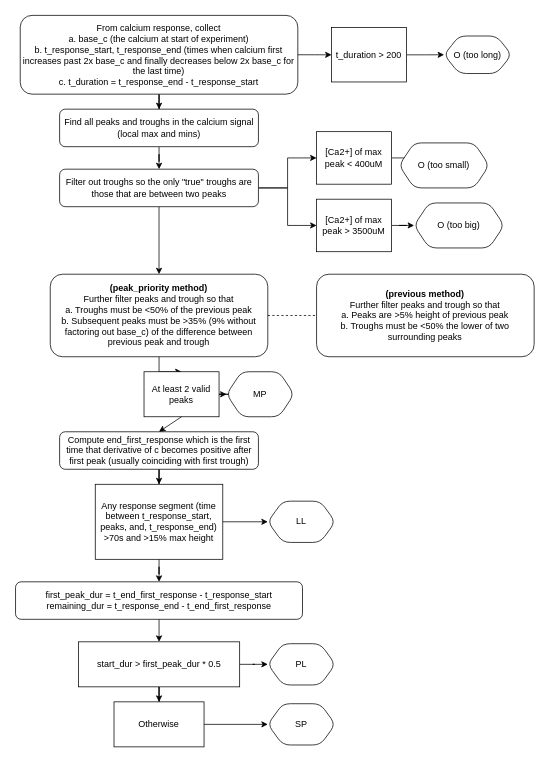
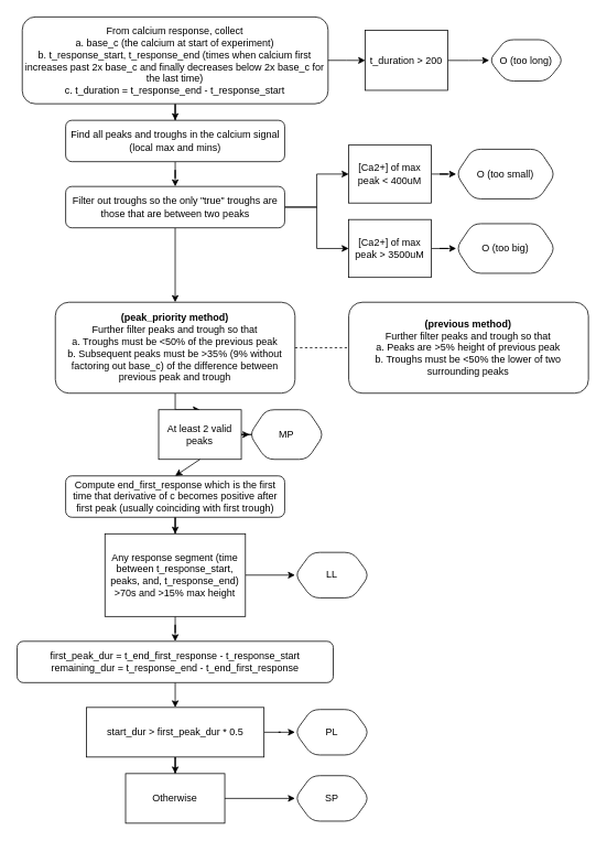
  <mxCell id="0" />
  <mxCell id="1" parent="0" />
  <mxCell id="2" style="edgeStyle=orthogonalEdgeStyle;rounded=0;orthogonalLoop=1;jettySize=auto;html=1;" edge="1" parent="1" source="3" target="5"><mxGeometry relative="1" as="geometry" /></mxCell>
  <mxCell id="3" value="From calcium response, collect&lt;br&gt;a. base_c (the calcium at start of experiment)&lt;br&gt;b. t_response_start, t_response_end (times when calcium first increases past 2x base_c and finally decreases below 2x base_c for the last time)&lt;br&gt;c. t_duration = t_response_end - t_response_start" style="rounded=1;whiteSpace=wrap;html=1;fontSize=12;glass=0;strokeWidth=1;shadow=0;" parent="1" vertex="1"><mxGeometry x="26.25" y="20" width="370" height="105" as="geometry" /></mxCell>
  <mxCell id="4" value="" style="edgeStyle=orthogonalEdgeStyle;rounded=0;orthogonalLoop=1;jettySize=auto;html=1;" edge="1" parent="1" source="5" target="10"><mxGeometry relative="1" as="geometry" /></mxCell>
  <mxCell id="5" value="Find all peaks and troughs in the calcium signal (local max and mins)" style="rounded=1;whiteSpace=wrap;html=1;fontSize=12;glass=0;strokeWidth=1;shadow=0;" vertex="1" parent="1"><mxGeometry x="78.75" y="145" width="265" height="50" as="geometry" /></mxCell>
  <mxCell id="6" value="" style="edgeStyle=orthogonalEdgeStyle;rounded=0;orthogonalLoop=1;jettySize=auto;html=1;exitX=1;exitY=0.5;exitDx=0;exitDy=0;" edge="1" parent="1" source="3" target="12"><mxGeometry relative="1" as="geometry" /></mxCell>
  <mxCell id="7" value="" style="edgeStyle=orthogonalEdgeStyle;rounded=0;orthogonalLoop=1;jettySize=auto;html=1;" edge="1" parent="1" source="10" target="15"><mxGeometry relative="1" as="geometry" /></mxCell>
  <mxCell id="8" style="edgeStyle=orthogonalEdgeStyle;rounded=0;orthogonalLoop=1;jettySize=auto;html=1;exitX=1;exitY=0.5;exitDx=0;exitDy=0;" edge="1" parent="1" source="10" target="18"><mxGeometry relative="1" as="geometry" /></mxCell>
  <mxCell id="9" style="edgeStyle=orthogonalEdgeStyle;rounded=0;orthogonalLoop=1;jettySize=auto;html=1;entryX=0.5;entryY=0;entryDx=0;entryDy=0;" edge="1" parent="1" source="10" target="21"><mxGeometry relative="1" as="geometry" /></mxCell>
  <mxCell id="10" value="Filter out troughs so the only &quot;true&quot; troughs are those that are between two peaks" style="rounded=1;whiteSpace=wrap;html=1;fontSize=12;glass=0;strokeWidth=1;shadow=0;" vertex="1" parent="1"><mxGeometry x="78.75" y="225" width="265" height="50" as="geometry" /></mxCell>
  <mxCell id="11" value="" style="edgeStyle=orthogonalEdgeStyle;rounded=0;orthogonalLoop=1;jettySize=auto;html=1;" edge="1" parent="1" source="12" target="13"><mxGeometry relative="1" as="geometry" /></mxCell>
  <mxCell id="12" value="t_duration &amp;gt; 200" style="square;whiteSpace=wrap;html=1;rounded=0;glass=0;strokeWidth=1;shadow=0;" vertex="1" parent="1"><mxGeometry x="441.25" y="36.25" width="100" height="72.5" as="geometry" /></mxCell>
  <mxCell id="13" value="O (too long)" style="shape=hexagon;perimeter=hexagonPerimeter2;whiteSpace=wrap;html=1;fixedSize=1;rounded=1;glass=0;strokeWidth=1;shadow=0;" vertex="1" parent="1"><mxGeometry x="591.25" y="47.5" width="90" height="50" as="geometry" /></mxCell>
  <mxCell id="14" value="" style="edgeStyle=orthogonalEdgeStyle;rounded=0;orthogonalLoop=1;jettySize=auto;html=1;" edge="1" parent="1" source="15" target="16"><mxGeometry relative="1" as="geometry" /></mxCell>
  <mxCell id="15" value="[Ca2+] of max peak &amp;lt; 400uM" style="square;whiteSpace=wrap;html=1;rounded=0;glass=0;strokeWidth=1;shadow=0;" vertex="1" parent="1"><mxGeometry x="421.25" y="175" width="100" height="70" as="geometry" /></mxCell>
- <mxCell id="16" value="O (too small)" style="shape=hexagon;perimeter=hexagonPerimeter2;whiteSpace=wrap;html=1;fixedSize=1;rounded=1;glass=0;strokeWidth=1;shadow=0;" vertex="1" parent="1"><mxGeometry x="531.25" y="190" width="120" height="60" as="geometry" /></mxCell>
+ <mxCell id="16" value="O (too small)" style="shape=hexagon;perimeter=hexagonPerimeter2;whiteSpace=wrap;html=1;fixedSize=1;rounded=1;glass=0;strokeWidth=1;shadow=0;" vertex="1" parent="1"><mxGeometry x="551.25" y="180" width="120" height="60" as="geometry" /></mxCell>
  <mxCell id="17" value="" style="edgeStyle=orthogonalEdgeStyle;rounded=0;orthogonalLoop=1;jettySize=auto;html=1;" edge="1" parent="1" source="18" target="19"><mxGeometry relative="1" as="geometry" /></mxCell>
  <mxCell id="18" value="[Ca2+] of max peak &amp;gt; 3500uM" style="square;whiteSpace=wrap;html=1;rounded=0;glass=0;strokeWidth=1;shadow=0;" vertex="1" parent="1"><mxGeometry x="421.25" y="265" width="100" height="70" as="geometry" /></mxCell>
  <mxCell id="19" value="O (too big)" style="shape=hexagon;perimeter=hexagonPerimeter2;whiteSpace=wrap;html=1;fixedSize=1;rounded=1;glass=0;strokeWidth=1;shadow=0;" vertex="1" parent="1"><mxGeometry x="551.25" y="270" width="120" height="60" as="geometry" /></mxCell>
  <mxCell id="20" value="" style="edgeStyle=orthogonalEdgeStyle;rounded=0;orthogonalLoop=1;jettySize=auto;html=1;" edge="1" parent="1" source="21" target="27"><mxGeometry relative="1" as="geometry" /></mxCell>
  <mxCell id="21" value="&lt;b&gt;(peak_priority method)&lt;/b&gt;&lt;br&gt;Further filter peaks and trough so that&lt;br&gt;a. Troughs must be &amp;lt;50% of the previous peak&lt;br&gt;b. Subsequent peaks must be &amp;gt;35% (9% without factoring out base_c) of the difference between previous peak and trough" style="rounded=1;whiteSpace=wrap;html=1;fontSize=12;glass=0;strokeWidth=1;shadow=0;" vertex="1" parent="1"><mxGeometry x="66.25" y="365" width="290" height="110" as="geometry" /></mxCell>
  <mxCell id="22" value="&lt;b&gt;(previous method)&lt;/b&gt;&lt;br&gt;Further filter peaks and trough so that&lt;br&gt;a. Peaks are &amp;gt;5% height of previous peak&lt;br&gt;b. Troughs must be &amp;lt;50% the lower of two surrounding peaks" style="rounded=1;whiteSpace=wrap;html=1;fontSize=12;glass=0;strokeWidth=1;shadow=0;" vertex="1" parent="1"><mxGeometry x="421.25" y="365" width="290" height="110" as="geometry" /></mxCell>
  <mxCell id="23" value="" style="endArrow=none;dashed=1;html=1;rounded=0;exitX=1;exitY=0.5;exitDx=0;exitDy=0;entryX=0;entryY=0.5;entryDx=0;entryDy=0;" edge="1" parent="1" source="21" target="22"><mxGeometry width="50" height="50" relative="1" as="geometry"><mxPoint x="381.25" y="425" as="sourcePoint" /><mxPoint x="431.25" y="375" as="targetPoint" /></mxGeometry></mxCell>
  <mxCell id="24" value="" style="edgeStyle=orthogonalEdgeStyle;rounded=0;orthogonalLoop=1;jettySize=auto;html=1;" edge="1" parent="1" source="25" target="32"><mxGeometry relative="1" as="geometry" /></mxCell>
  <mxCell id="25" value="Compute end_first_response which is the first time that derivative of c becomes positive after first peak (usually coinciding with first trough)" style="rounded=1;whiteSpace=wrap;html=1;fontSize=12;glass=0;strokeWidth=1;shadow=0;" vertex="1" parent="1"><mxGeometry x="78.75" y="575" width="265" height="50" as="geometry" /></mxCell>
  <mxCell id="26" value="" style="edgeStyle=orthogonalEdgeStyle;rounded=0;orthogonalLoop=1;jettySize=auto;html=1;" edge="1" parent="1" source="27" target="28"><mxGeometry relative="1" as="geometry" /></mxCell>
  <mxCell id="27" value="At least 2 valid peaks" style="square;whiteSpace=wrap;html=1;rounded=0;glass=0;strokeWidth=1;shadow=0;" vertex="1" parent="1"><mxGeometry x="191.25" y="495" width="100" height="60" as="geometry" /></mxCell>
  <mxCell id="28" value="MP" style="shape=hexagon;perimeter=hexagonPerimeter2;whiteSpace=wrap;html=1;fixedSize=1;rounded=1;glass=0;strokeWidth=1;shadow=0;" vertex="1" parent="1"><mxGeometry x="301.25" y="495" width="90" height="60" as="geometry" /></mxCell>
  <mxCell id="29" value="" style="endArrow=classic;html=1;rounded=0;exitX=0.5;exitY=1;exitDx=0;exitDy=0;entryX=0.5;entryY=0;entryDx=0;entryDy=0;" edge="1" parent="1" source="27" target="25"><mxGeometry width="50" height="50" relative="1" as="geometry"><mxPoint x="381.25" y="505" as="sourcePoint" /><mxPoint x="431.25" y="455" as="targetPoint" /></mxGeometry></mxCell>
  <mxCell id="30" value="" style="edgeStyle=orthogonalEdgeStyle;rounded=0;orthogonalLoop=1;jettySize=auto;html=1;" edge="1" parent="1" source="32" target="33"><mxGeometry relative="1" as="geometry" /></mxCell>
  <mxCell id="31" value="" style="edgeStyle=orthogonalEdgeStyle;rounded=0;orthogonalLoop=1;jettySize=auto;html=1;entryX=0.5;entryY=0;entryDx=0;entryDy=0;" edge="1" parent="1" source="32" target="35"><mxGeometry relative="1" as="geometry"><mxPoint x="211.25" y="775" as="targetPoint" /></mxGeometry></mxCell>
  <mxCell id="32" value="Any response segment (time between t_response_start, peaks, and, t_response_end) &amp;gt;70s and &amp;gt;15% max height" style="square;whiteSpace=wrap;html=1;rounded=0;glass=0;strokeWidth=1;shadow=0;" vertex="1" parent="1"><mxGeometry x="126.25" y="645" width="170" height="100" as="geometry" /></mxCell>
  <mxCell id="33" value="LL" style="shape=hexagon;perimeter=hexagonPerimeter2;whiteSpace=wrap;html=1;fixedSize=1;rounded=1;glass=0;strokeWidth=1;shadow=0;" vertex="1" parent="1"><mxGeometry x="356.25" y="667.5" width="90" height="55" as="geometry" /></mxCell>
  <mxCell id="34" style="edgeStyle=orthogonalEdgeStyle;rounded=0;orthogonalLoop=1;jettySize=auto;html=1;" edge="1" parent="1" source="35" target="38"><mxGeometry relative="1" as="geometry" /></mxCell>
  <mxCell id="35" value="first_peak_dur = t_end_first_response - t_response_start&lt;br&gt;remaining_dur = t_response_end - t_end_first_response" style="rounded=1;whiteSpace=wrap;html=1;fontSize=12;glass=0;strokeWidth=1;shadow=0;" vertex="1" parent="1"><mxGeometry x="20" y="775" width="382.5" height="50" as="geometry" /></mxCell>
  <mxCell id="36" style="edgeStyle=orthogonalEdgeStyle;rounded=0;orthogonalLoop=1;jettySize=auto;html=1;entryX=0;entryY=0.5;entryDx=0;entryDy=0;" edge="1" parent="1" source="38" target="39"><mxGeometry relative="1" as="geometry" /></mxCell>
  <mxCell id="37" value="" style="edgeStyle=orthogonalEdgeStyle;rounded=0;orthogonalLoop=1;jettySize=auto;html=1;" edge="1" parent="1" source="38" target="41"><mxGeometry relative="1" as="geometry" /></mxCell>
  <mxCell id="38" value="start_dur &amp;gt; first_peak_dur * 0.5" style="square;whiteSpace=wrap;html=1;rounded=0;glass=0;strokeWidth=1;shadow=0;" vertex="1" parent="1"><mxGeometry x="103.75" y="855" width="215" height="60" as="geometry" /></mxCell>
  <mxCell id="39" value="PL" style="shape=hexagon;perimeter=hexagonPerimeter2;whiteSpace=wrap;html=1;fixedSize=1;rounded=1;glass=0;strokeWidth=1;shadow=0;" vertex="1" parent="1"><mxGeometry x="356.25" y="857.5" width="90" height="55" as="geometry" /></mxCell>
  <mxCell id="40" style="edgeStyle=orthogonalEdgeStyle;rounded=0;orthogonalLoop=1;jettySize=auto;html=1;entryX=0;entryY=0.5;entryDx=0;entryDy=0;" edge="1" parent="1" source="41" target="42"><mxGeometry relative="1" as="geometry" /></mxCell>
  <mxCell id="41" value="Otherwise" style="whiteSpace=wrap;html=1;rounded=0;glass=0;strokeWidth=1;shadow=0;" vertex="1" parent="1"><mxGeometry x="151.25" y="935" width="120" height="60" as="geometry" /></mxCell>
  <mxCell id="42" value="SP" style="shape=hexagon;perimeter=hexagonPerimeter2;whiteSpace=wrap;html=1;fixedSize=1;rounded=1;glass=0;strokeWidth=1;shadow=0;" vertex="1" parent="1"><mxGeometry x="356.25" y="937.5" width="90" height="55" as="geometry" /></mxCell>
